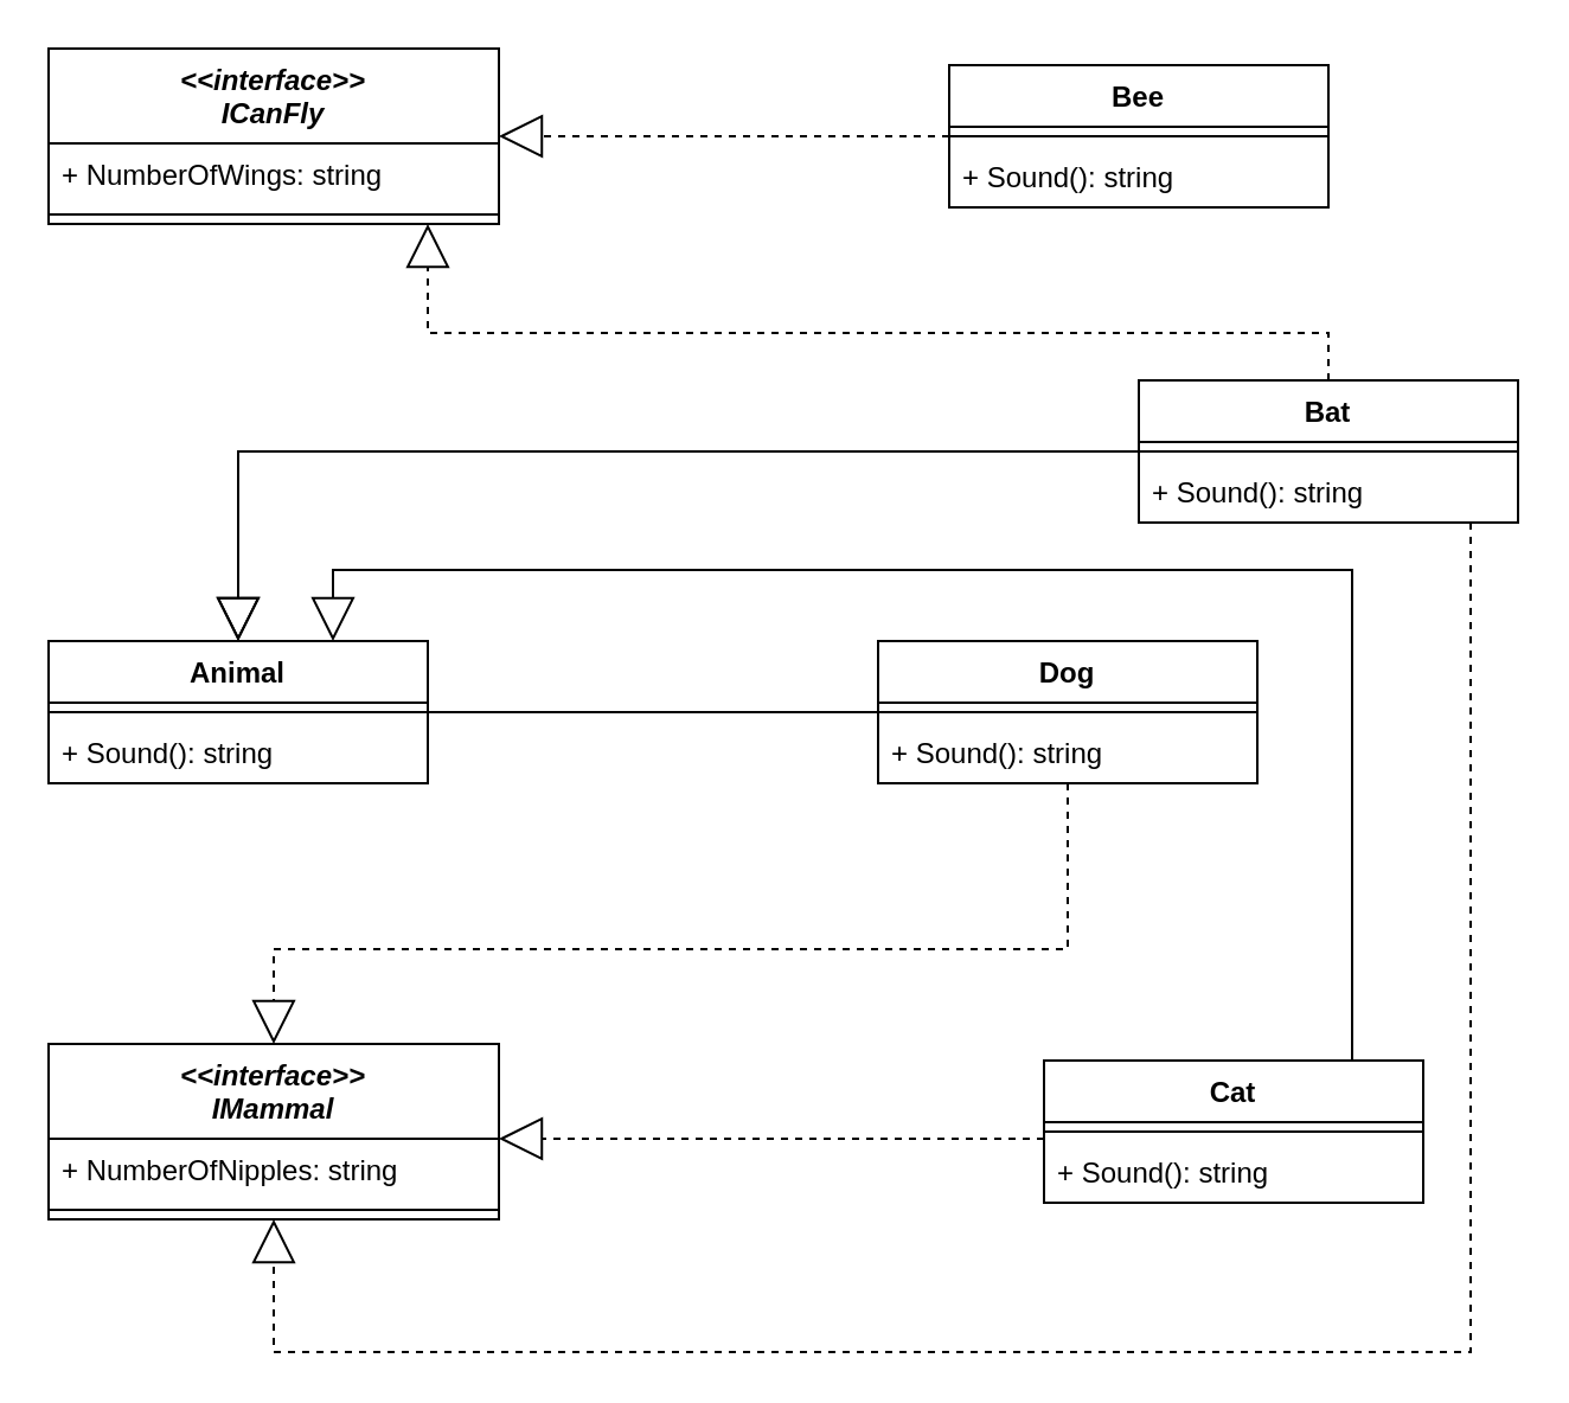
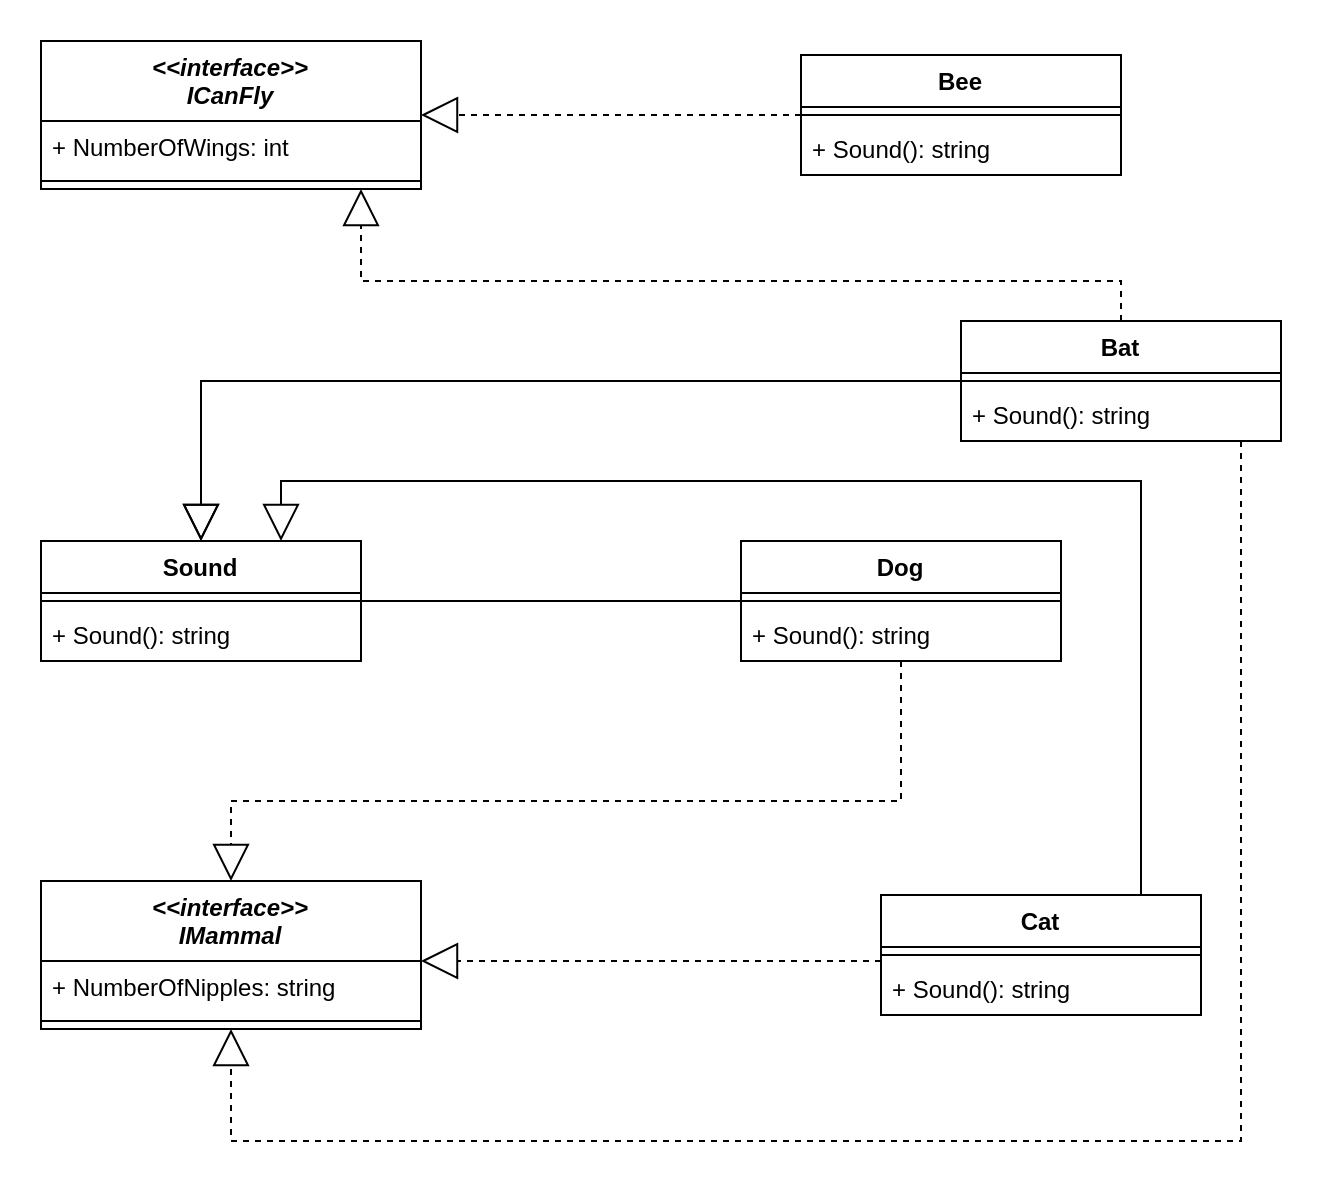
  <mxCell id="0" />
  <mxCell id="1" parent="0" />
- <mxCell id="2" value="Animal" style="swimlane;fontStyle=1;align=center;verticalAlign=top;childLayout=stackLayout;horizontal=1;startSize=26;horizontalStack=0;resizeParent=1;resizeParentMax=0;resizeLast=0;collapsible=1;marginBottom=0;" vertex="1" parent="1"><mxGeometry x="20" y="270" width="160" height="60" as="geometry" /></mxCell>
+ <mxCell id="2" value="Sound" style="swimlane;fontStyle=1;align=center;verticalAlign=top;childLayout=stackLayout;horizontal=1;startSize=26;horizontalStack=0;resizeParent=1;resizeParentMax=0;resizeLast=0;collapsible=1;marginBottom=0;" vertex="1" parent="1"><mxGeometry x="20" y="270" width="160" height="60" as="geometry" /></mxCell>
  <mxCell id="3" value="" style="line;strokeWidth=1;fillColor=none;align=left;verticalAlign=middle;spacingTop=-1;spacingLeft=3;spacingRight=3;rotatable=0;labelPosition=right;points=[];portConstraint=eastwest;" vertex="1" parent="2"><mxGeometry y="26" width="160" height="8" as="geometry" /></mxCell>
  <mxCell id="4" value="+ Sound(): string" style="text;strokeColor=none;fillColor=none;align=left;verticalAlign=top;spacingLeft=4;spacingRight=4;overflow=hidden;rotatable=0;points=[[0,0.5],[1,0.5]];portConstraint=eastwest;" vertex="1" parent="2"><mxGeometry y="34" width="160" height="26" as="geometry" /></mxCell>
  <mxCell id="5" value="Dog" style="swimlane;fontStyle=1;align=center;verticalAlign=top;childLayout=stackLayout;horizontal=1;startSize=26;horizontalStack=0;resizeParent=1;resizeParentMax=0;resizeLast=0;collapsible=1;marginBottom=0;" vertex="1" parent="1"><mxGeometry x="370" y="270" width="160" height="60" as="geometry" /></mxCell>
  <mxCell id="6" value="" style="line;strokeWidth=1;fillColor=none;align=left;verticalAlign=middle;spacingTop=-1;spacingLeft=3;spacingRight=3;rotatable=0;labelPosition=right;points=[];portConstraint=eastwest;" vertex="1" parent="5"><mxGeometry y="26" width="160" height="8" as="geometry" /></mxCell>
  <mxCell id="7" value="+ Sound(): string" style="text;strokeColor=none;fillColor=none;align=left;verticalAlign=top;spacingLeft=4;spacingRight=4;overflow=hidden;rotatable=0;points=[[0,0.5],[1,0.5]];portConstraint=eastwest;" vertex="1" parent="5"><mxGeometry y="34" width="160" height="26" as="geometry" /></mxCell>
  <mxCell id="8" value="Cat" style="swimlane;fontStyle=1;align=center;verticalAlign=top;childLayout=stackLayout;horizontal=1;startSize=26;horizontalStack=0;resizeParent=1;resizeParentMax=0;resizeLast=0;collapsible=1;marginBottom=0;" vertex="1" parent="1"><mxGeometry x="440" y="447" width="160" height="60" as="geometry" /></mxCell>
  <mxCell id="9" value="" style="line;strokeWidth=1;fillColor=none;align=left;verticalAlign=middle;spacingTop=-1;spacingLeft=3;spacingRight=3;rotatable=0;labelPosition=right;points=[];portConstraint=eastwest;" vertex="1" parent="8"><mxGeometry y="26" width="160" height="8" as="geometry" /></mxCell>
  <mxCell id="10" value="+ Sound(): string" style="text;strokeColor=none;fillColor=none;align=left;verticalAlign=top;spacingLeft=4;spacingRight=4;overflow=hidden;rotatable=0;points=[[0,0.5],[1,0.5]];portConstraint=eastwest;" vertex="1" parent="8"><mxGeometry y="34" width="160" height="26" as="geometry" /></mxCell>
  <mxCell id="11" value="" style="endArrow=block;endSize=16;endFill=0;html=1;rounded=0;shadow=0;elbow=vertical;edgeStyle=orthogonalEdgeStyle;" edge="1" parent="1" source="8" target="2"><mxGeometry width="160" relative="1" as="geometry"><mxPoint x="270" y="240" as="sourcePoint" /><mxPoint x="430" y="240" as="targetPoint" /><Array as="points"><mxPoint x="570" y="240" /><mxPoint x="140" y="240" /></Array></mxGeometry></mxCell>
  <mxCell id="12" value="" style="endArrow=none;endSize=16;endFill=0;html=1;rounded=0;shadow=0;elbow=vertical;edgeStyle=orthogonalEdgeStyle;" edge="1" parent="1" source="5" target="2"><mxGeometry width="160" relative="1" as="geometry"><mxPoint x="164.737" y="210" as="sourcePoint" /><mxPoint x="315.263" y="80" as="targetPoint" /></mxGeometry></mxCell>
  <mxCell id="13" value="Bee" style="swimlane;fontStyle=1;align=center;verticalAlign=top;childLayout=stackLayout;horizontal=1;startSize=26;horizontalStack=0;resizeParent=1;resizeParentMax=0;resizeLast=0;collapsible=1;marginBottom=0;" vertex="1" parent="1"><mxGeometry x="400" y="27" width="160" height="60" as="geometry" /></mxCell>
  <mxCell id="14" value="" style="line;strokeWidth=1;fillColor=none;align=left;verticalAlign=middle;spacingTop=-1;spacingLeft=3;spacingRight=3;rotatable=0;labelPosition=right;points=[];portConstraint=eastwest;" vertex="1" parent="13"><mxGeometry y="26" width="160" height="8" as="geometry" /></mxCell>
  <mxCell id="15" value="+ Sound(): string" style="text;strokeColor=none;fillColor=none;align=left;verticalAlign=top;spacingLeft=4;spacingRight=4;overflow=hidden;rotatable=0;points=[[0,0.5],[1,0.5]];portConstraint=eastwest;" vertex="1" parent="13"><mxGeometry y="34" width="160" height="26" as="geometry" /></mxCell>
  <mxCell id="16" value="" style="endArrow=block;endSize=16;endFill=0;html=1;rounded=0;shadow=0;startArrow=none;elbow=vertical;edgeStyle=orthogonalEdgeStyle;" edge="1" source="29" parent="1" target="2"><mxGeometry width="160" relative="1" as="geometry"><mxPoint x="-117.263" y="420" as="sourcePoint" /><mxPoint x="90" y="280" as="targetPoint" /></mxGeometry></mxCell>
  <mxCell id="17" value="" style="endArrow=block;endSize=16;endFill=0;html=1;rounded=0;shadow=0;elbow=vertical;edgeStyle=orthogonalEdgeStyle;" edge="1" parent="1" source="29" target="2"><mxGeometry width="160" relative="1" as="geometry"><mxPoint x="-117.263" y="420" as="sourcePoint" /><mxPoint x="90" y="280" as="targetPoint" /></mxGeometry></mxCell>
  <mxCell id="18" value="&lt;&lt;interface&gt;&gt;&#10;IMammal&#10;" style="swimlane;fontStyle=3;align=center;verticalAlign=top;childLayout=stackLayout;horizontal=1;startSize=40;horizontalStack=0;resizeParent=1;resizeParentMax=0;resizeLast=0;collapsible=1;marginBottom=0;" vertex="1" parent="1"><mxGeometry x="20" y="440" width="190" height="74" as="geometry" /></mxCell>
  <mxCell id="19" value="+ NumberOfNipples: string" style="text;strokeColor=none;fillColor=none;align=left;verticalAlign=top;spacingLeft=4;spacingRight=4;overflow=hidden;rotatable=0;points=[[0,0.5],[1,0.5]];portConstraint=eastwest;" vertex="1" parent="18"><mxGeometry y="40" width="190" height="26" as="geometry" /></mxCell>
  <mxCell id="20" value="" style="line;strokeWidth=1;fillColor=none;align=left;verticalAlign=middle;spacingTop=-1;spacingLeft=3;spacingRight=3;rotatable=0;labelPosition=right;points=[];portConstraint=eastwest;" vertex="1" parent="18"><mxGeometry y="66" width="190" height="8" as="geometry" /></mxCell>
  <mxCell id="21" value="" style="endArrow=block;dashed=1;endFill=0;endSize=16;html=1;rounded=0;shadow=0;elbow=vertical;edgeStyle=orthogonalEdgeStyle;" edge="1" parent="1" source="5" target="18"><mxGeometry width="160" relative="1" as="geometry"><mxPoint x="270" y="240" as="sourcePoint" /><mxPoint x="430" y="240" as="targetPoint" /><Array as="points"><mxPoint x="450" y="400" /><mxPoint x="115" y="400" /></Array></mxGeometry></mxCell>
  <mxCell id="22" value="" style="endArrow=block;dashed=1;endFill=0;endSize=16;html=1;rounded=0;shadow=0;elbow=vertical;edgeStyle=orthogonalEdgeStyle;" edge="1" parent="1" source="8" target="18"><mxGeometry width="160" relative="1" as="geometry"><mxPoint x="538.214" y="140" as="sourcePoint" /><mxPoint x="574.643" y="80" as="targetPoint" /><Array as="points"><mxPoint x="390" y="480" /><mxPoint x="390" y="480" /></Array></mxGeometry></mxCell>
  <mxCell id="23" value="" style="endArrow=block;dashed=1;endFill=0;endSize=16;html=1;rounded=0;shadow=0;elbow=vertical;edgeStyle=orthogonalEdgeStyle;" edge="1" parent="1" source="29" target="18"><mxGeometry width="160" relative="1" as="geometry"><mxPoint x="538.214" y="140" as="sourcePoint" /><mxPoint x="574.643" y="80" as="targetPoint" /><Array as="points"><mxPoint x="620" y="570" /><mxPoint x="115" y="570" /></Array></mxGeometry></mxCell>
  <mxCell id="24" value="&lt;&lt;interface&gt;&gt;&#10;ICanFly&#10;&#10;" style="swimlane;fontStyle=3;align=center;verticalAlign=top;childLayout=stackLayout;horizontal=1;startSize=40;horizontalStack=0;resizeParent=1;resizeParentMax=0;resizeLast=0;collapsible=1;marginBottom=0;" vertex="1" parent="1"><mxGeometry x="20" y="20" width="190" height="74" as="geometry" /></mxCell>
- <mxCell id="25" value="+ NumberOfWings: string" style="text;strokeColor=none;fillColor=none;align=left;verticalAlign=top;spacingLeft=4;spacingRight=4;overflow=hidden;rotatable=0;points=[[0,0.5],[1,0.5]];portConstraint=eastwest;" vertex="1" parent="24"><mxGeometry y="40" width="190" height="26" as="geometry" /></mxCell>
+ <mxCell id="25" value="+ NumberOfWings: int" style="text;strokeColor=none;fillColor=none;align=left;verticalAlign=top;spacingLeft=4;spacingRight=4;overflow=hidden;rotatable=0;points=[[0,0.5],[1,0.5]];portConstraint=eastwest;" vertex="1" parent="24"><mxGeometry y="40" width="190" height="26" as="geometry" /></mxCell>
  <mxCell id="26" value="" style="line;strokeWidth=1;fillColor=none;align=left;verticalAlign=middle;spacingTop=-1;spacingLeft=3;spacingRight=3;rotatable=0;labelPosition=right;points=[];portConstraint=eastwest;" vertex="1" parent="24"><mxGeometry y="66" width="190" height="8" as="geometry" /></mxCell>
  <mxCell id="27" value="" style="endArrow=block;dashed=1;endFill=0;endSize=16;html=1;rounded=0;shadow=0;elbow=vertical;edgeStyle=orthogonalEdgeStyle;" edge="1" parent="1" source="29" target="24"><mxGeometry width="160" relative="1" as="geometry"><mxPoint x="538.214" y="140" as="sourcePoint" /><mxPoint x="574.643" y="80" as="targetPoint" /><Array as="points"><mxPoint x="560" y="140" /><mxPoint x="180" y="140" /></Array></mxGeometry></mxCell>
  <mxCell id="28" value="" style="endArrow=block;dashed=1;endFill=0;endSize=16;html=1;rounded=0;shadow=0;elbow=vertical;edgeStyle=orthogonalEdgeStyle;" edge="1" parent="1" source="13" target="24"><mxGeometry width="160" relative="1" as="geometry"><mxPoint x="538.214" y="140" as="sourcePoint" /><mxPoint x="574.643" y="80" as="targetPoint" /></mxGeometry></mxCell>
  <mxCell id="29" value="Bat" style="swimlane;fontStyle=1;align=center;verticalAlign=top;childLayout=stackLayout;horizontal=1;startSize=26;horizontalStack=0;resizeParent=1;resizeParentMax=0;resizeLast=0;collapsible=1;marginBottom=0;" vertex="1" parent="1"><mxGeometry x="480" y="160" width="160" height="60" as="geometry" /></mxCell>
  <mxCell id="30" value="" style="line;strokeWidth=1;fillColor=none;align=left;verticalAlign=middle;spacingTop=-1;spacingLeft=3;spacingRight=3;rotatable=0;labelPosition=right;points=[];portConstraint=eastwest;" vertex="1" parent="29"><mxGeometry y="26" width="160" height="8" as="geometry" /></mxCell>
  <mxCell id="31" value="+ Sound(): string" style="text;strokeColor=none;fillColor=none;align=left;verticalAlign=top;spacingLeft=4;spacingRight=4;overflow=hidden;rotatable=0;points=[[0,0.5],[1,0.5]];portConstraint=eastwest;" vertex="1" parent="29"><mxGeometry y="34" width="160" height="26" as="geometry" /></mxCell>
